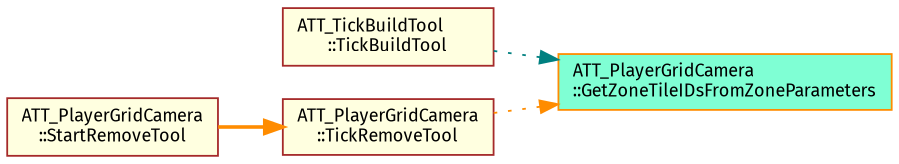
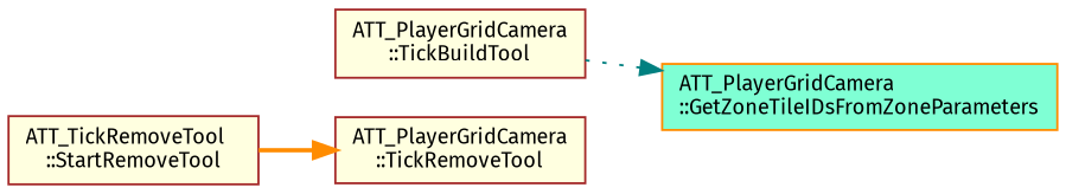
  digraph {
    fontname="Fira Sans"
    rankdir=RL
    node [color=brown fillcolor=lightyellow fontname="Fira Sans" fontsize=10 shape=record style=filled]
    edge [color=darkorange dir=back fontname="Fira Sans" fontsize=10 labelfontname=Helvetica labelfontsize=10 style=dotted]
    n1 [color=darkorange fillcolor=aquamarine fontcolor=black height=0.2 label="ATT_PlayerGridCamera\l::GetZoneTileIDsFromZoneParameters" width=0.4]
-   n2 [height=0.2 label="ATT_TickBuildTool\l::TickBuildTool" width=0.4]
+   n2 [height=0.2 label="ATT_PlayerGridCamera\l::TickBuildTool" width=0.4]
    n3 [height=0.2 label="ATT_PlayerGridCamera\l::TickRemoveTool" width=0.4]
-   n4 [height=0.2 label="ATT_PlayerGridCamera\l::StartRemoveTool" width=0.4]
+   n4 [height=0.2 label="ATT_TickRemoveTool\l::StartRemoveTool" width=0.4]
    n1 -> n2 [color=teal]
-   n1 -> n3
    n3 -> n4 [style=bold]
  }
